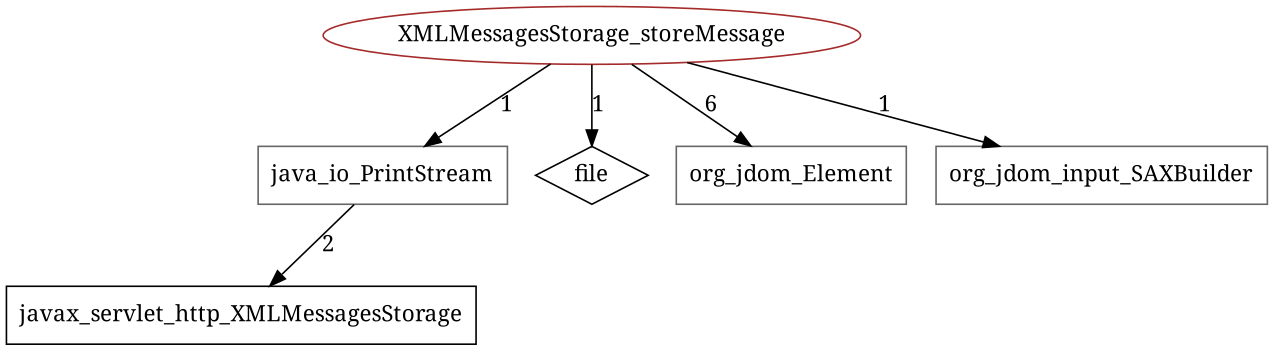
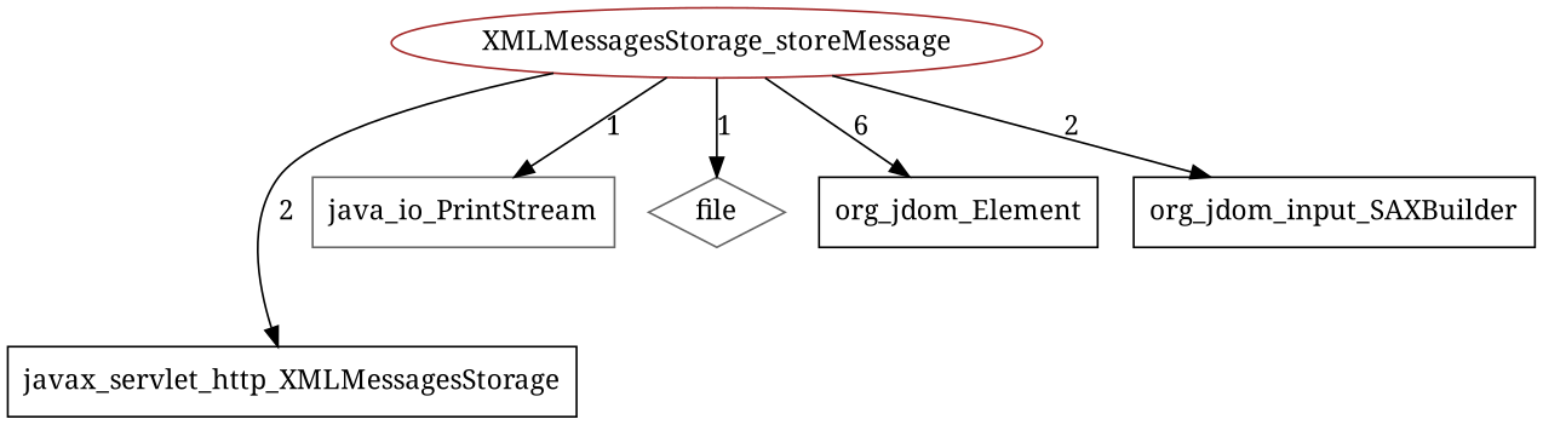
  digraph {
    fontname="Noto Serif"
    node [color=gray40 fontname="Noto Serif" shape=box]
    edge [fontname="Noto Serif"]
    XMLMessagesStorage_storeMessage [color=brown shape=ellipse]
    n2 [color=black label=javax_servlet_http_XMLMessagesStorage]
    java_io_PrintStream
-   file [color=black shape=diamond]
-   org_jdom_Element
-   org_jdom_input_SAXBuilder
-   java_io_PrintStream -> n2 [label=2]
+   file [shape=diamond]
+   org_jdom_Element [color=black]
+   org_jdom_input_SAXBuilder [color=black]
+   XMLMessagesStorage_storeMessage -> n2 [label=2]
    XMLMessagesStorage_storeMessage -> java_io_PrintStream [label=1]
    XMLMessagesStorage_storeMessage -> file [label=1]
    XMLMessagesStorage_storeMessage -> org_jdom_Element [label=6]
-   XMLMessagesStorage_storeMessage -> org_jdom_input_SAXBuilder [label=1]
+   XMLMessagesStorage_storeMessage -> org_jdom_input_SAXBuilder [label=2]
  }
